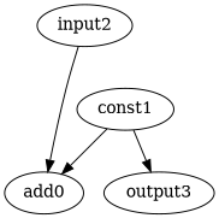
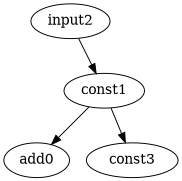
  digraph {
    edge [operand=0]
    add0 [opcode=add]
-   output3 [opcode=output]
+   output3 [opcode=output label=const3]
    const1 [opcode=const]
    input2 [opcode=input]
    const1 -> add0
    const1 -> output3
-   input2 -> add0 [operand=1]
+   input2 -> const1 [operand=1]
  }
